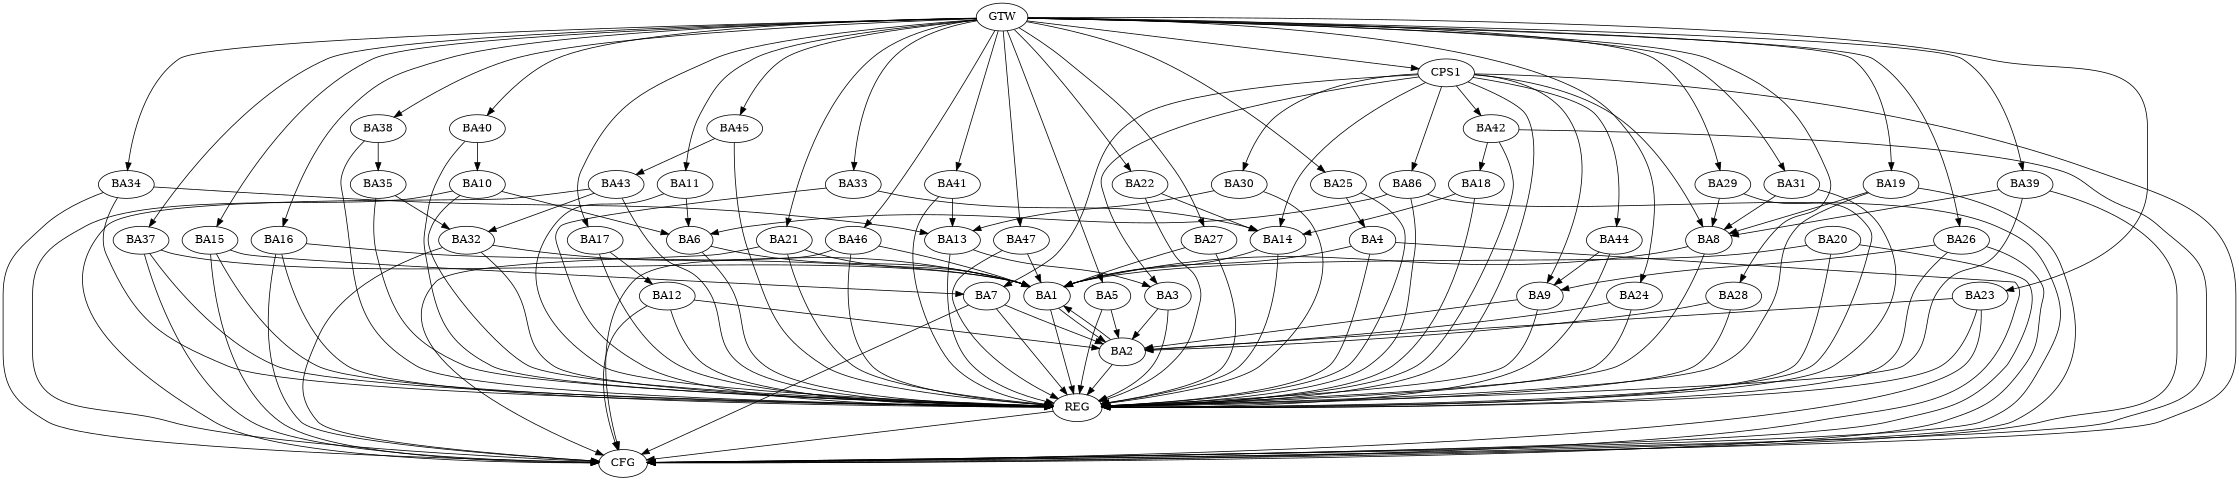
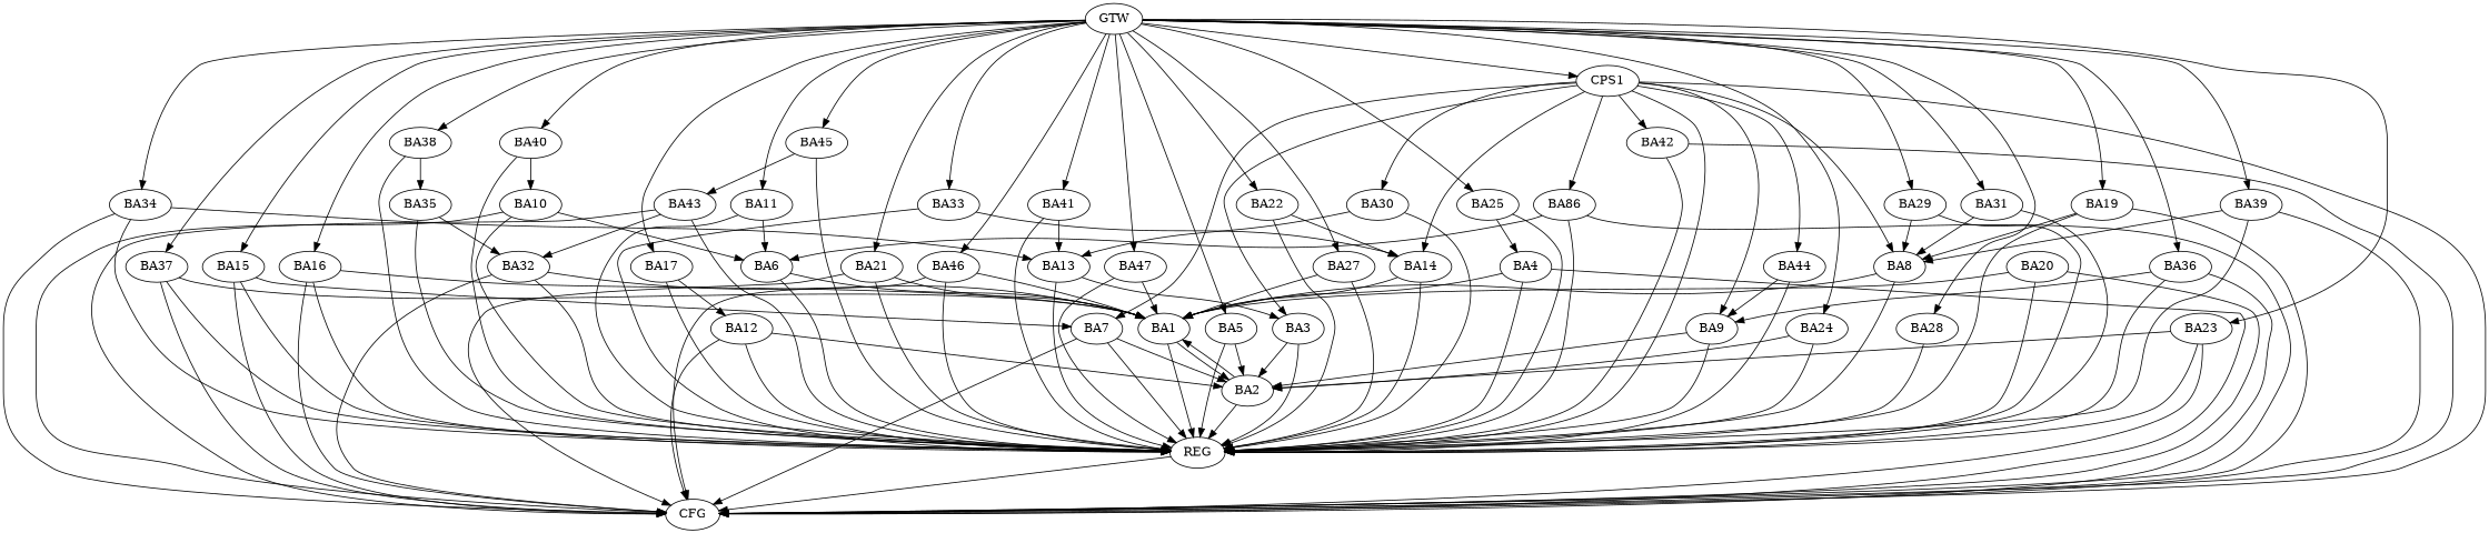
  strict digraph {
    n1 [label=BA1]
    n2 [label=BA2]
    n3 [label=REG]
    n4 [label=CFG]
    n5 [label=BA3]
    n6 [label=BA4]
    n7 [label=BA5]
    n8 [label=BA6]
    n9 [label=BA7]
    n10 [label=BA8]
    n11 [label=BA9]
    n12 [label=BA10]
    n13 [label=BA11]
    n14 [label=BA12]
    n15 [label=BA13]
    n16 [label=BA14]
    n17 [label=BA15]
    n18 [label=BA16]
    n19 [label=BA17]
-   n20 [label=BA18]
    n21 [label=BA19]
    n22 [label=BA20]
    n23 [label=BA21]
    n24 [label=BA22]
    n25 [label=BA23]
    n26 [label=BA24]
    n27 [label=BA25]
-   n28 [label=BA26]
+   n28 [label=BA36]
    n29 [label=BA27]
    n30 [label=BA28]
    n31 [label=BA29]
    n32 [label=BA30]
    n33 [label=BA31]
    n34 [label=BA32]
    n35 [label=BA33]
    n36 [label=BA34]
    n37 [label=BA35]
    n38 [label=BA86]
    n39 [label=BA37]
    n40 [label=BA38]
    n41 [label=BA39]
    n42 [label=BA40]
    n43 [label=BA41]
    n44 [label=BA42]
    n45 [label=BA43]
    n46 [label=BA44]
    n47 [label=BA45]
    n48 [label=BA46]
    n49 [label=BA47]
    n50 [label=CPS1]
    n51 [label=GTW]
    n1 -> n2
    n1 -> n3
    n2 -> n1
    n2 -> n3
    n3 -> n4
    n5 -> n2
    n5 -> n3
    n6 -> n1
    n6 -> n3
    n6 -> n4
    n7 -> n2
    n7 -> n3
    n8 -> n1
    n8 -> n3
    n9 -> n2
    n9 -> n3
    n9 -> n4
    n10 -> n1
    n10 -> n3
    n11 -> n2
    n11 -> n3
    n12 -> n3
    n12 -> n4
    n12 -> n8
    n13 -> n3
    n13 -> n8
    n14 -> n2
    n14 -> n3
    n14 -> n4
    n15 -> n3
    n15 -> n5
    n16 -> n1
    n16 -> n3
    n17 -> n3
    n17 -> n4
    n17 -> n9
    n18 -> n1
    n18 -> n3
    n18 -> n4
    n19 -> n3
    n19 -> n14
-   n20 -> n3
-   n20 -> n16
    n21 -> n3
    n21 -> n4
    n21 -> n10
    n22 -> n1
    n22 -> n3
    n22 -> n4
    n23 -> n1
    n23 -> n3
    n23 -> n4
    n24 -> n3
    n24 -> n16
    n25 -> n2
    n25 -> n3
    n25 -> n4
    n26 -> n2
    n26 -> n3
    n27 -> n3
    n27 -> n6
    n28 -> n3
    n28 -> n4
    n28 -> n11
    n29 -> n1
    n29 -> n3
-   n30 -> n2
    n30 -> n3
    n31 -> n3
    n31 -> n10
    n32 -> n3
    n32 -> n15
    n33 -> n3
    n33 -> n10
    n34 -> n1
    n34 -> n3
    n34 -> n4
    n35 -> n3
    n35 -> n16
    n36 -> n3
    n36 -> n4
    n36 -> n15
    n37 -> n3
    n37 -> n34
    n38 -> n3
    n38 -> n4
    n38 -> n8
    n39 -> n1
    n39 -> n3
    n39 -> n4
    n40 -> n3
    n40 -> n37
    n41 -> n3
    n41 -> n4
    n41 -> n10
    n42 -> n3
    n42 -> n12
    n43 -> n3
    n43 -> n15
    n44 -> n3
    n44 -> n4
-   n44 -> n20
    n45 -> n3
    n45 -> n4
    n45 -> n34
    n46 -> n3
    n46 -> n11
    n47 -> n3
    n47 -> n45
    n48 -> n1
    n48 -> n3
    n48 -> n4
    n49 -> n1
    n49 -> n3
    n50 -> n3
    n50 -> n4
    n50 -> n5
    n50 -> n9
    n50 -> n10
    n50 -> n11
    n50 -> n16
    n50 -> n32
    n50 -> n38
    n50 -> n44
    n50 -> n46
    n51 -> n7
    n51 -> n13
    n51 -> n17
    n51 -> n18
    n51 -> n19
    n51 -> n21
    n51 -> n23
    n51 -> n24
    n51 -> n25
    n51 -> n26
    n51 -> n27
    n51 -> n28
    n51 -> n29
    n51 -> n30
    n51 -> n31
    n51 -> n33
    n51 -> n35
    n51 -> n36
    n51 -> n39
    n51 -> n40
    n51 -> n41
    n51 -> n42
    n51 -> n43
    n51 -> n47
    n51 -> n48
    n51 -> n49
    n51 -> n50
  }
